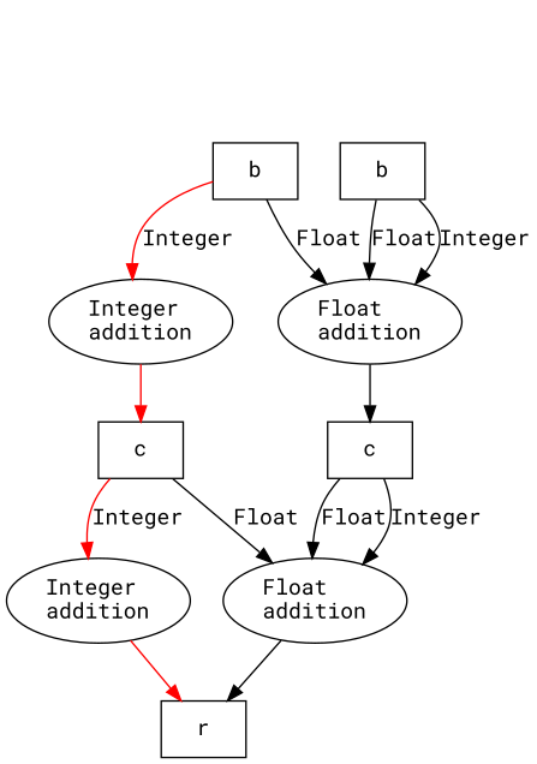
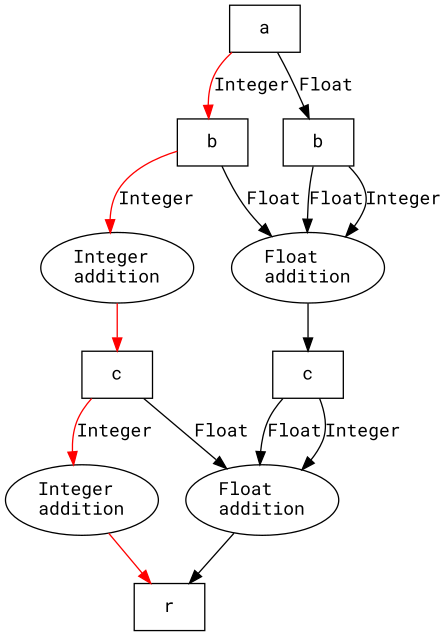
  digraph {
    fontname="Roboto Mono"
    node [shape=box fontname="Roboto Mono"]
    edge [fontname="Roboto Mono"]
+   n1 [label=a]
    n2 [label=b]
    n3 [label=b]
    n4 [label="Integer\laddition" shape=""]
    n5 [label="Float\laddition" shape=""]
    n6 [label=c]
    n7 [label=c]
    n8 [label="Integer\laddition" shape=""]
    n9 [label="Float\laddition" shape=""]
    n10 [label=r]
+   n1 -> n2 [color=red label=Integer]
+   n1 -> n3 [label=Float]
    n2 -> n4 [color=red label=Integer]
    n2 -> n5 [label=Float]
    n3 -> n5 [label=Float]
    n3 -> n5 [label=Integer]
    n4 -> n6 [color=red]
    n5 -> n7
    n6 -> n8 [color=red label=Integer]
    n6 -> n9 [label=Float]
    n7 -> n9 [label=Float]
    n7 -> n9 [label=Integer]
    n8 -> n10 [color=red]
    n9 -> n10
  }
